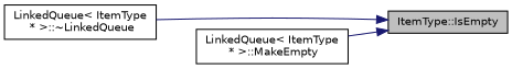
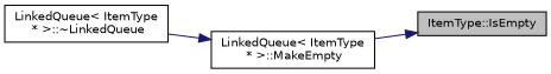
  digraph {
    rankdir=RL
    node [color=black fillcolor=white fontname=Helvetica fontsize=10 shape=record style=filled]
    edge [color=midnightblue dir=back fontname=Helvetica fontsize=10 labelfontname=Helvetica labelfontsize=10 style=solid]
    n1 [fillcolor=grey75 fontcolor=black height=0.2 label="ItemType::IsEmpty" width=0.4]
    n2 [height=0.2 label="LinkedQueue\< ItemType\l * \>::~LinkedQueue" width=0.4]
    n3 [height=0.2 label="LinkedQueue\< ItemType\l * \>::MakeEmpty" width=0.4]
-   n1 -> n2
+   n3 -> n2
    n1 -> n3
  }
